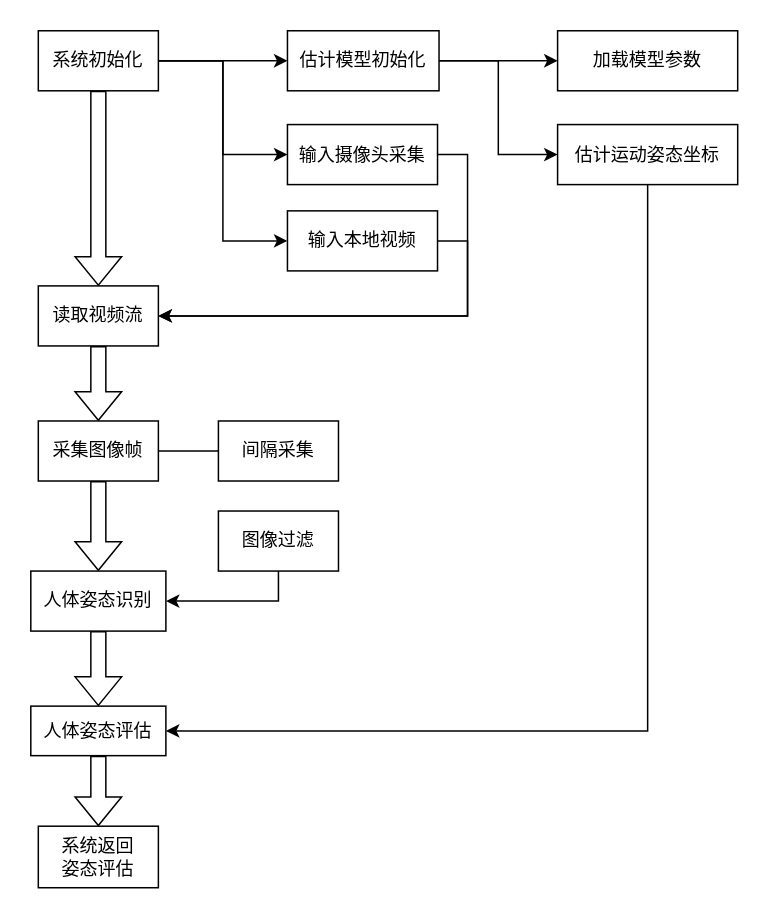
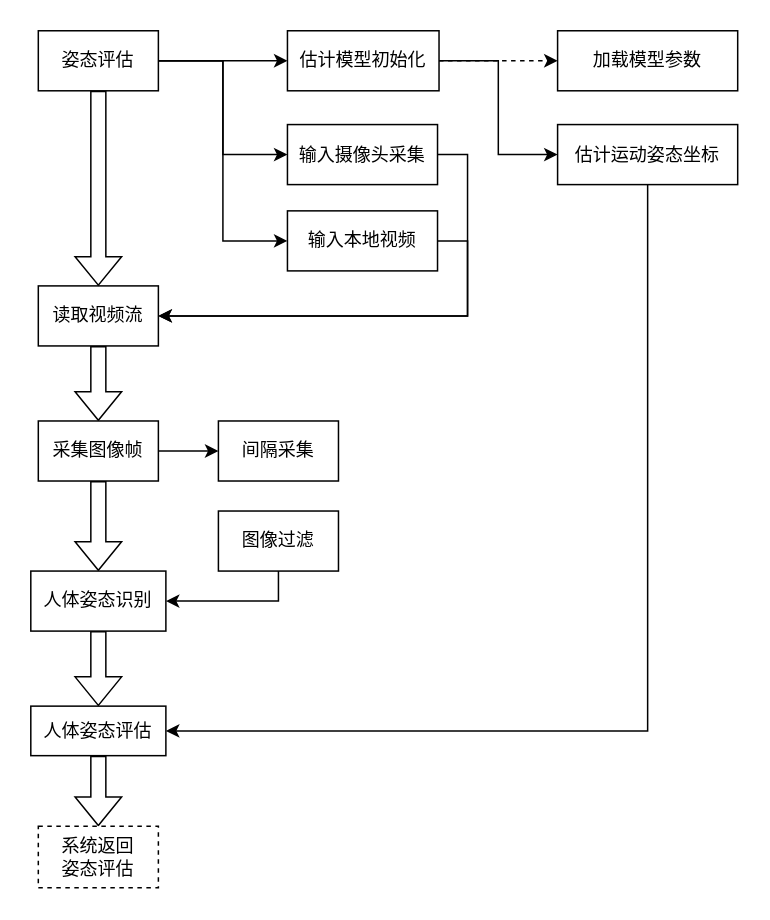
  <mxCell id="0" />
  <mxCell id="1" parent="0" />
  <mxCell id="2" value="" style="edgeStyle=orthogonalEdgeStyle;rounded=0;orthogonalLoop=1;jettySize=auto;html=1;shape=flexArrow;" parent="1" source="3" target="11" edge="1"><mxGeometry relative="1" as="geometry" /></mxCell>
  <mxCell id="3" value="读取视频流" style="rounded=0;whiteSpace=wrap;html=1;" parent="1" vertex="1"><mxGeometry x="25" y="190" width="80" height="40" as="geometry" /></mxCell>
  <mxCell id="4" style="edgeStyle=orthogonalEdgeStyle;rounded=0;orthogonalLoop=1;jettySize=auto;html=1;exitX=0.5;exitY=1;exitDx=0;exitDy=0;entryX=0.5;entryY=0;entryDx=0;entryDy=0;shape=flexArrow;" parent="1" source="8" target="3" edge="1"><mxGeometry relative="1" as="geometry" /></mxCell>
  <mxCell id="5" style="edgeStyle=orthogonalEdgeStyle;rounded=0;orthogonalLoop=1;jettySize=auto;html=1;exitX=1;exitY=0.5;exitDx=0;exitDy=0;entryX=0;entryY=0.5;entryDx=0;entryDy=0;" parent="1" source="8" target="20" edge="1"><mxGeometry relative="1" as="geometry" /></mxCell>
  <mxCell id="6" style="edgeStyle=orthogonalEdgeStyle;rounded=0;orthogonalLoop=1;jettySize=auto;html=1;exitX=1;exitY=0.5;exitDx=0;exitDy=0;entryX=0;entryY=0.5;entryDx=0;entryDy=0;" parent="1" source="8" target="25" edge="1"><mxGeometry relative="1" as="geometry" /></mxCell>
  <mxCell id="7" style="edgeStyle=orthogonalEdgeStyle;rounded=0;orthogonalLoop=1;jettySize=auto;html=1;exitX=1;exitY=0.5;exitDx=0;exitDy=0;entryX=0;entryY=0.5;entryDx=0;entryDy=0;" parent="1" source="8" target="27" edge="1"><mxGeometry relative="1" as="geometry" /></mxCell>
- <mxCell id="8" value="系统初始化" style="rounded=0;whiteSpace=wrap;html=1;" parent="1" vertex="1"><mxGeometry x="25" y="20" width="80" height="40" as="geometry" /></mxCell>
+ <mxCell id="8" value="姿态评估" style="rounded=0;whiteSpace=wrap;html=1;" parent="1" vertex="1"><mxGeometry x="25" y="20" width="80" height="40" as="geometry" /></mxCell>
  <mxCell id="9" value="" style="edgeStyle=orthogonalEdgeStyle;rounded=0;orthogonalLoop=1;jettySize=auto;html=1;shape=flexArrow;" parent="1" source="11" target="13" edge="1"><mxGeometry relative="1" as="geometry" /></mxCell>
- <mxCell id="10" value="" style="edgeStyle=orthogonalEdgeStyle;rounded=0;orthogonalLoop=1;jettySize=auto;html=1;endArrow=none;" parent="1" source="11" target="17" edge="1"><mxGeometry relative="1" as="geometry" /></mxCell>
+ <mxCell id="10" value="" style="edgeStyle=orthogonalEdgeStyle;rounded=0;orthogonalLoop=1;jettySize=auto;html=1;" parent="1" source="11" target="17" edge="1"><mxGeometry relative="1" as="geometry" /></mxCell>
  <mxCell id="11" value="采集图像帧" style="rounded=0;whiteSpace=wrap;html=1;" parent="1" vertex="1"><mxGeometry x="25" y="280" width="80" height="40" as="geometry" /></mxCell>
  <mxCell id="12" value="" style="edgeStyle=orthogonalEdgeStyle;rounded=0;orthogonalLoop=1;jettySize=auto;html=1;shape=flexArrow;" parent="1" source="13" target="15" edge="1"><mxGeometry relative="1" as="geometry" /></mxCell>
  <mxCell id="13" value="人体姿态识别" style="rounded=0;whiteSpace=wrap;html=1;" parent="1" vertex="1"><mxGeometry x="20" y="380" width="90" height="40" as="geometry" /></mxCell>
  <mxCell id="14" value="" style="edgeStyle=orthogonalEdgeStyle;rounded=0;orthogonalLoop=1;jettySize=auto;html=1;shape=flexArrow;" parent="1" source="15" target="16" edge="1"><mxGeometry relative="1" as="geometry" /></mxCell>
  <mxCell id="15" value="人体姿态评估" style="rounded=0;whiteSpace=wrap;html=1;" parent="1" vertex="1"><mxGeometry x="20" y="470" width="90" height="33" as="geometry" /></mxCell>
- <mxCell id="16" value="系统返回&lt;br&gt;姿态评估" style="rounded=0;whiteSpace=wrap;html=1;" parent="1" vertex="1"><mxGeometry x="25" y="550" width="80" height="41" as="geometry" /></mxCell>
+ <mxCell id="16" value="系统返回&lt;br&gt;姿态评估" style="rounded=0;whiteSpace=wrap;html=1;dashed=1;" parent="1" vertex="1"><mxGeometry x="25" y="550" width="80" height="41" as="geometry" /></mxCell>
  <mxCell id="17" value="间隔采集" style="whiteSpace=wrap;html=1;rounded=0;" parent="1" vertex="1"><mxGeometry x="145" y="280" width="80" height="40" as="geometry" /></mxCell>
- <mxCell id="18" value="" style="edgeStyle=orthogonalEdgeStyle;rounded=0;orthogonalLoop=1;jettySize=auto;html=1;" parent="1" source="20" target="21" edge="1"><mxGeometry relative="1" as="geometry" /></mxCell>
+ <mxCell id="18" value="" style="edgeStyle=orthogonalEdgeStyle;rounded=0;orthogonalLoop=1;jettySize=auto;html=1;dashed=1;" parent="1" source="20" target="21" edge="1"><mxGeometry relative="1" as="geometry" /></mxCell>
  <mxCell id="19" style="edgeStyle=orthogonalEdgeStyle;rounded=0;orthogonalLoop=1;jettySize=auto;html=1;exitX=1;exitY=0.5;exitDx=0;exitDy=0;entryX=0;entryY=0.5;entryDx=0;entryDy=0;" parent="1" source="20" target="23" edge="1"><mxGeometry relative="1" as="geometry" /></mxCell>
  <mxCell id="20" value="估计模型初始化" style="whiteSpace=wrap;html=1;rounded=0;" parent="1" vertex="1"><mxGeometry x="191" y="20" width="101" height="40" as="geometry" /></mxCell>
  <mxCell id="21" value="加载模型参数" style="whiteSpace=wrap;html=1;rounded=0;" parent="1" vertex="1"><mxGeometry x="371" y="20" width="120" height="40" as="geometry" /></mxCell>
  <mxCell id="22" style="edgeStyle=orthogonalEdgeStyle;rounded=0;orthogonalLoop=1;jettySize=auto;html=1;exitX=0.5;exitY=1;exitDx=0;exitDy=0;entryX=1;entryY=0.5;entryDx=0;entryDy=0;" parent="1" source="23" target="15" edge="1"><mxGeometry relative="1" as="geometry" /></mxCell>
  <mxCell id="23" value="估计运动姿态坐标" style="whiteSpace=wrap;html=1;rounded=0;" parent="1" vertex="1"><mxGeometry x="371" y="82.5" width="120" height="40" as="geometry" /></mxCell>
  <mxCell id="24" style="edgeStyle=orthogonalEdgeStyle;rounded=0;orthogonalLoop=1;jettySize=auto;html=1;exitX=1;exitY=0.5;exitDx=0;exitDy=0;entryX=1;entryY=0.5;entryDx=0;entryDy=0;" parent="1" source="25" target="3" edge="1"><mxGeometry relative="1" as="geometry" /></mxCell>
  <mxCell id="25" value="输入摄像头采集" style="rounded=0;whiteSpace=wrap;html=1;" parent="1" vertex="1"><mxGeometry x="191" y="82.5" width="100" height="40" as="geometry" /></mxCell>
  <mxCell id="26" style="edgeStyle=orthogonalEdgeStyle;rounded=0;orthogonalLoop=1;jettySize=auto;html=1;exitX=1;exitY=0.5;exitDx=0;exitDy=0;entryX=1;entryY=0.5;entryDx=0;entryDy=0;" parent="1" source="27" target="3" edge="1"><mxGeometry relative="1" as="geometry" /></mxCell>
  <mxCell id="27" value="输入本地视频" style="rounded=0;whiteSpace=wrap;html=1;" parent="1" vertex="1"><mxGeometry x="191" y="140" width="100" height="40" as="geometry" /></mxCell>
  <mxCell id="28" style="edgeStyle=orthogonalEdgeStyle;rounded=0;orthogonalLoop=1;jettySize=auto;html=1;exitX=0.5;exitY=1;exitDx=0;exitDy=0;entryX=1;entryY=0.5;entryDx=0;entryDy=0;" parent="1" source="29" target="13" edge="1"><mxGeometry relative="1" as="geometry" /></mxCell>
  <mxCell id="29" value="图像过滤" style="whiteSpace=wrap;html=1;rounded=0;" parent="1" vertex="1"><mxGeometry x="145" y="340" width="80" height="40" as="geometry" /></mxCell>
